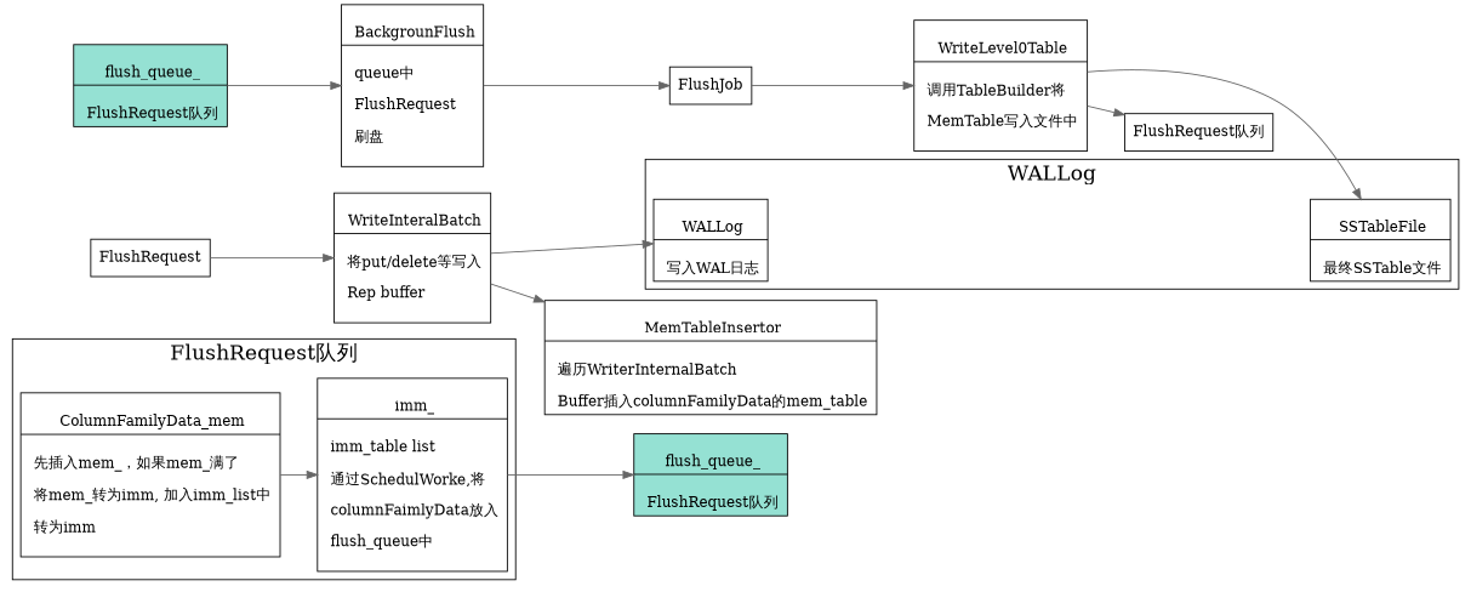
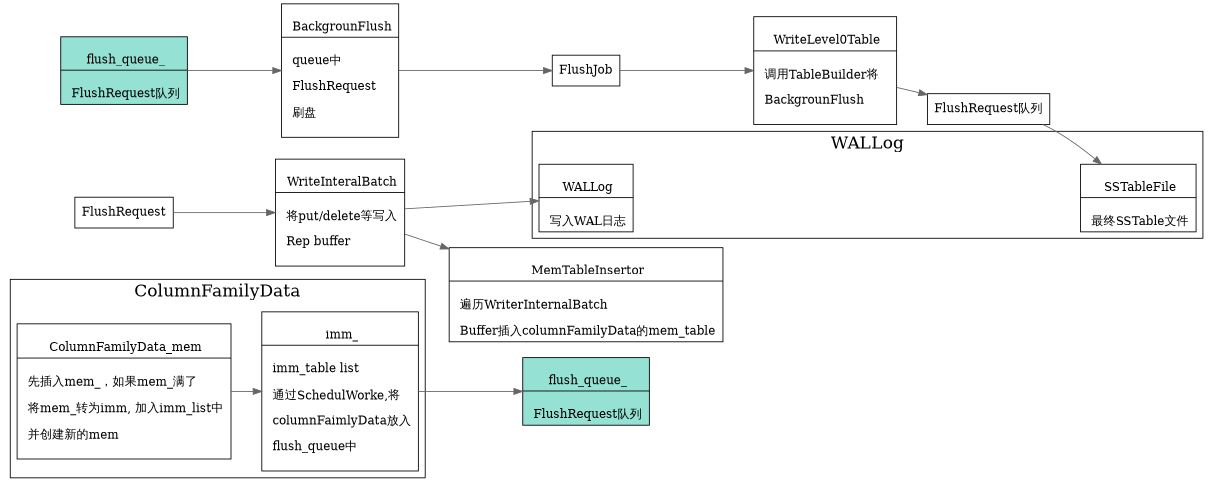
  digraph {
    newrank=true
    rankdir=LR
    node [shape=record]
    edge [color=gray40]
-   n1 [label="{{\n        ColumnFamilyData_mem|\n        先插入mem_，如果mem_满了\l\n        将mem_转为imm, 加入imm_list中\l\n        转为imm\l\n      }}"]
+   n1 [label="{{\n        ColumnFamilyData_mem|\n        先插入mem_，如果mem_满了\l\n        将mem_转为imm, 加入imm_list中\l\n        并创建新的mem\l\n      }}"]
    n2 [label="{{\n        imm_|\n        imm_table list\l\n        通过SchedulWorke,将\l \n        columnFaimlyData放入\l \n        flush_queue中\l\n      }}"]
    n3 [label="{{\n      WALLog|\n      写入WAL日志\n    }}"]
    n4 [label="{{\n      SSTableFile|\n      最终SSTable文件\n    }}"]
    n5 [fillcolor="#95e1d3" label="{{\n      flush_queue_|\n      FlushRequest队列\n    }}" style=filled]
    n6 [label="{{\n      WriteInteralBatch|\n      将put/delete等写入\l \n      Rep buffer\l\n    }}"]
    n7 [label="{{\n      MemTableInsertor|\n      遍历WriterInternalBatch\l\n      Buffer插入columnFamilyData的mem_table\n    }}"]
    n8 [label="{{\n      BackgrounFlush|\n      queue中\l \n      FlushRequest\l\n      刷盘\l\n    }}"]
    FlushJob [shape=box]
-   n10 [label="{{\n      WriteLevel0Table|\n      调用TableBuilder将\l \n      MemTable写入文件中\l\n    }}"]
+   n10 [label="{{\n      WriteLevel0Table|\n      调用TableBuilder将\l \n      BackgrounFlush\l\n    }}"]
    n11 [label="FlushRequest队列" shape=box]
    n12 [fillcolor="#95e1d3" label="{{\n      flush_queue_|\n      FlushRequest队列\n    }}" style=filled]
    n13 [label=FlushRequest shape=box]
    subgraph cluster_1 {
      fontsize=20
-     label="FlushRequest队列"
+     label=ColumnFamilyData
      n1
      n2
    }
    subgraph cluster_2 {
      fontsize=20
      label=WALLog
      n3
      n4
    }
    n1 -> n2
    n2 -> n5
    n6 -> n3
    n6 -> n7
    n8 -> FlushJob
    FlushJob -> n10
    n10 -> n11
-   n10 -> n4
+   n11 -> n4
    n12 -> n8
    n13 -> n6
  }
